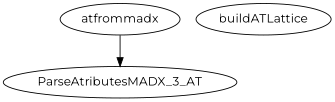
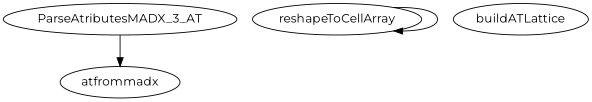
  digraph {
    fontname=Montserrat
    node [fontname=Montserrat]
    edge [fontname=Montserrat]
    n1 [label=ParseAtributesMADX_3_AT]
    atfrommadx
+   reshapeToCellArray
    buildATLattice
-   atfrommadx -> n1
+   n1 -> atfrommadx
+   reshapeToCellArray -> reshapeToCellArray
  }
